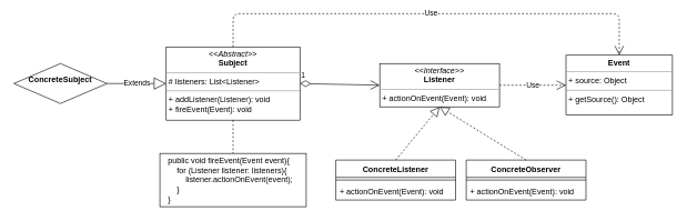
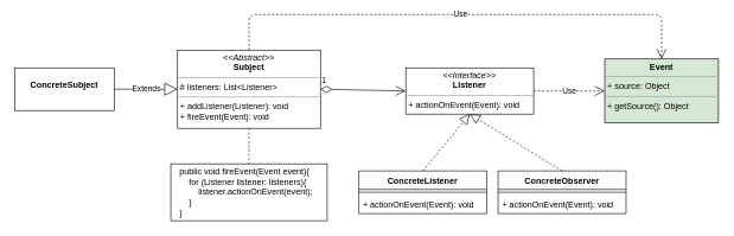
  <mxCell id="0" />
  <mxCell id="1" parent="0" />
  <mxCell id="2" value="ConcreteListener" style="swimlane;fontStyle=1;align=center;verticalAlign=top;childLayout=stackLayout;horizontal=1;startSize=26;horizontalStack=0;resizeParent=1;resizeParentMax=0;resizeLast=0;collapsible=1;marginBottom=0;" vertex="1" parent="1"><mxGeometry x="504" y="240" width="180" height="60" as="geometry" /></mxCell>
  <mxCell id="3" value="" style="line;strokeWidth=1;fillColor=none;align=left;verticalAlign=middle;spacingTop=-1;spacingLeft=3;spacingRight=3;rotatable=0;labelPosition=right;points=[];portConstraint=eastwest;" vertex="1" parent="2"><mxGeometry y="26" width="180" height="8" as="geometry" /></mxCell>
  <mxCell id="4" value="+ actionOnEvent(Event): void" style="text;strokeColor=none;fillColor=none;align=left;verticalAlign=top;spacingLeft=4;spacingRight=4;overflow=hidden;rotatable=0;points=[[0,0.5],[1,0.5]];portConstraint=eastwest;" vertex="1" parent="2"><mxGeometry y="34" width="180" height="26" as="geometry" /></mxCell>
  <mxCell id="5" value="&lt;p style=&quot;margin: 0px ; margin-top: 4px ; text-align: center&quot;&gt;&lt;i&gt;&amp;lt;&amp;lt;Abstract&amp;gt;&amp;gt;&lt;/i&gt;&lt;br&gt;&lt;b&gt;Subject&lt;/b&gt;&lt;/p&gt;&lt;hr size=&quot;1&quot;&gt;&lt;p style=&quot;margin: 0px ; margin-left: 4px&quot;&gt;# listeners: List&amp;lt;Listener&amp;gt;&lt;/p&gt;&lt;hr size=&quot;1&quot;&gt;&lt;p style=&quot;margin: 0px ; margin-left: 4px&quot;&gt;+ addListener(Listener): void&lt;br&gt;+ fireEvent(Event): void&lt;/p&gt;" style="verticalAlign=top;align=left;overflow=fill;fontSize=12;fontFamily=Helvetica;html=1;" vertex="1" parent="1"><mxGeometry x="249" y="70" width="201" height="110" as="geometry" /></mxCell>
  <mxCell id="6" value="&lt;p style=&quot;margin: 0px ; margin-top: 4px ; text-align: center&quot;&gt;&lt;i&gt;&amp;lt;&amp;lt;Interface&amp;gt;&amp;gt;&lt;/i&gt;&lt;br&gt;&lt;b&gt;Listener&lt;/b&gt;&lt;/p&gt;&lt;hr size=&quot;1&quot;&gt;&lt;p style=&quot;margin: 0px ; margin-left: 4px&quot;&gt;&lt;/p&gt;&lt;p style=&quot;margin: 0px ; margin-left: 4px&quot;&gt;+ actionOnEvent(Event): void&lt;br&gt;&lt;/p&gt;" style="verticalAlign=top;align=left;overflow=fill;fontSize=12;fontFamily=Helvetica;html=1;" vertex="1" parent="1"><mxGeometry x="570" y="95" width="180" height="65" as="geometry" /></mxCell>
  <mxCell id="7" value="ConcreteObserver" style="swimlane;fontStyle=1;align=center;verticalAlign=top;childLayout=stackLayout;horizontal=1;startSize=26;horizontalStack=0;resizeParent=1;resizeParentMax=0;resizeLast=0;collapsible=1;marginBottom=0;" vertex="1" parent="1"><mxGeometry x="700" y="240" width="180" height="60" as="geometry" /></mxCell>
  <mxCell id="8" value="" style="line;strokeWidth=1;fillColor=none;align=left;verticalAlign=middle;spacingTop=-1;spacingLeft=3;spacingRight=3;rotatable=0;labelPosition=right;points=[];portConstraint=eastwest;" vertex="1" parent="7"><mxGeometry y="26" width="180" height="8" as="geometry" /></mxCell>
  <mxCell id="9" value="+ actionOnEvent(Event): void" style="text;strokeColor=none;fillColor=none;align=left;verticalAlign=top;spacingLeft=4;spacingRight=4;overflow=hidden;rotatable=0;points=[[0,0.5],[1,0.5]];portConstraint=eastwest;" vertex="1" parent="7"><mxGeometry y="34" width="180" height="26" as="geometry" /></mxCell>
  <mxCell id="10" value="" style="endArrow=block;dashed=1;endFill=0;endSize=12;html=1;entryX=0.5;entryY=1;entryDx=0;entryDy=0;exitX=0.5;exitY=0;exitDx=0;exitDy=0;" edge="1" parent="1" source="2" target="6"><mxGeometry width="160" relative="1" as="geometry"><mxPoint x="420" y="280" as="sourcePoint" /><mxPoint x="580" y="280" as="targetPoint" /></mxGeometry></mxCell>
  <mxCell id="11" value="" style="endArrow=block;dashed=1;endFill=0;endSize=12;html=1;exitX=0.5;exitY=0;exitDx=0;exitDy=0;entryX=0.5;entryY=1;entryDx=0;entryDy=0;" edge="1" parent="1" source="7" target="6"><mxGeometry width="160" relative="1" as="geometry"><mxPoint x="570" y="260" as="sourcePoint" /><mxPoint x="660" y="160" as="targetPoint" /></mxGeometry></mxCell>
  <mxCell id="12" value="1" style="endArrow=open;html=1;endSize=12;startArrow=diamondThin;startSize=14;startFill=0;align=left;verticalAlign=bottom;exitX=1;exitY=0.5;exitDx=0;exitDy=0;entryX=0;entryY=0.5;entryDx=0;entryDy=0;" edge="1" parent="1" source="5" target="6"><mxGeometry x="-1" y="3" relative="1" as="geometry"><mxPoint x="450" y="170" as="sourcePoint" /><mxPoint x="610" y="170" as="targetPoint" /></mxGeometry></mxCell>
  <mxCell id="13" value="&lt;div&gt;public void fireEvent(Event event){&lt;/div&gt;&lt;div&gt;&amp;nbsp; &amp;nbsp; for (Listener listener: listeners){&lt;/div&gt;&lt;div&gt;&amp;nbsp; &amp;nbsp; &amp;nbsp; &amp;nbsp; listener.actionOnEvent(event);&lt;/div&gt;&lt;div&gt;&amp;nbsp; &amp;nbsp; }&lt;/div&gt;&lt;div&gt;}&lt;/div&gt;" style="rounded=0;whiteSpace=wrap;html=1;align=left;spacingLeft=10;" vertex="1" parent="1"><mxGeometry x="239.5" y="230" width="220" height="80" as="geometry" /></mxCell>
  <mxCell id="14" value="" style="endArrow=none;dashed=1;html=1;entryX=0.5;entryY=0;entryDx=0;entryDy=0;exitX=0.5;exitY=1;exitDx=0;exitDy=0;" edge="1" parent="1" source="5" target="13"><mxGeometry width="50" height="50" relative="1" as="geometry"><mxPoint x="522" y="206.2" as="sourcePoint" /><mxPoint x="590" y="260" as="targetPoint" /></mxGeometry></mxCell>
- <mxCell id="15" value="&lt;p style=&quot;margin: 0px ; margin-top: 4px ; text-align: center&quot;&gt;&lt;br&gt;&lt;b&gt;ConcreteSubject&lt;/b&gt;&lt;/p&gt;" style="rhombus;verticalAlign=top;align=left;overflow=fill;fontSize=12;fontFamily=Helvetica;html=1;" vertex="1" parent="1"><mxGeometry x="20" y="95" width="140" height="60" as="geometry" /></mxCell>
+ <mxCell id="15" value="&lt;p style=&quot;margin: 0px ; margin-top: 4px ; text-align: center&quot;&gt;&lt;br&gt;&lt;b&gt;ConcreteSubject&lt;/b&gt;&lt;/p&gt;" style="verticalAlign=top;align=left;overflow=fill;fontSize=12;fontFamily=Helvetica;html=1;" vertex="1" parent="1"><mxGeometry x="20" y="95" width="140" height="60" as="geometry" /></mxCell>
  <mxCell id="16" value="Extends" style="endArrow=block;endSize=16;endFill=0;html=1;exitX=1;exitY=0.5;exitDx=0;exitDy=0;entryX=0;entryY=0.5;entryDx=0;entryDy=0;" edge="1" parent="1" source="15" target="5"><mxGeometry width="160" relative="1" as="geometry"><mxPoint x="420" y="280" as="sourcePoint" /><mxPoint x="580" y="280" as="targetPoint" /></mxGeometry></mxCell>
- <mxCell id="17" value="&lt;p style=&quot;margin: 0px ; margin-top: 4px ; text-align: center&quot;&gt;&lt;b&gt;Event&lt;/b&gt;&lt;/p&gt;&lt;hr size=&quot;1&quot;&gt;&lt;p style=&quot;margin: 0px ; margin-left: 4px&quot;&gt;+ source: Object&lt;/p&gt;&lt;hr size=&quot;1&quot;&gt;&lt;p style=&quot;margin: 0px ; margin-left: 4px&quot;&gt;+ getSource(): Object&lt;/p&gt;&lt;p style=&quot;margin: 0px ; margin-left: 4px&quot;&gt;&lt;br&gt;&lt;/p&gt;" style="verticalAlign=top;align=left;overflow=fill;fontSize=12;fontFamily=Helvetica;html=1;" vertex="1" parent="1"><mxGeometry x="850" y="82.5" width="160" height="90" as="geometry" /></mxCell>
+ <mxCell id="17" value="&lt;p style=&quot;margin: 0px ; margin-top: 4px ; text-align: center&quot;&gt;&lt;b&gt;Event&lt;/b&gt;&lt;/p&gt;&lt;hr size=&quot;1&quot;&gt;&lt;p style=&quot;margin: 0px ; margin-left: 4px&quot;&gt;+ source: Object&lt;/p&gt;&lt;hr size=&quot;1&quot;&gt;&lt;p style=&quot;margin: 0px ; margin-left: 4px&quot;&gt;+ getSource(): Object&lt;/p&gt;&lt;p style=&quot;margin: 0px ; margin-left: 4px&quot;&gt;&lt;br&gt;&lt;/p&gt;" style="verticalAlign=top;align=left;overflow=fill;fontSize=12;fontFamily=Helvetica;html=1;fillColor=#d5e8d4;" vertex="1" parent="1"><mxGeometry x="850" y="82.5" width="160" height="90" as="geometry" /></mxCell>
  <mxCell id="18" value="Use" style="endArrow=open;endSize=12;dashed=1;html=1;exitX=1;exitY=0.5;exitDx=0;exitDy=0;entryX=0;entryY=0.5;entryDx=0;entryDy=0;" edge="1" parent="1" source="6" target="17"><mxGeometry width="160" relative="1" as="geometry"><mxPoint x="420" y="150" as="sourcePoint" /><mxPoint x="850" y="128" as="targetPoint" /></mxGeometry></mxCell>
  <mxCell id="19" value="Use" style="endArrow=open;endSize=12;dashed=1;html=1;edgeStyle=orthogonalEdgeStyle;exitX=0.5;exitY=0;exitDx=0;exitDy=0;entryX=0.5;entryY=0;entryDx=0;entryDy=0;" edge="1" parent="1" source="5" target="17"><mxGeometry width="160" relative="1" as="geometry"><mxPoint x="420" y="150" as="sourcePoint" /><mxPoint x="580" y="150" as="targetPoint" /><Array as="points"><mxPoint x="350" y="20" /><mxPoint x="930" y="20" /></Array></mxGeometry></mxCell>
